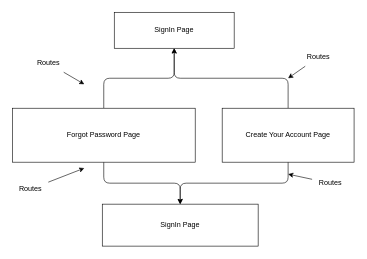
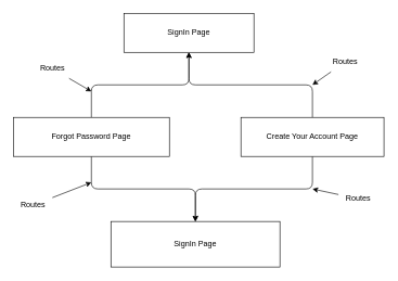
  <mxCell id="0" />
  <mxCell id="1" parent="0" />
  <mxCell id="2" value="SignIn Page" style="whiteSpace=wrap;html=1;" vertex="1" parent="1"><mxGeometry x="190" y="20" width="200" height="60" as="geometry" /></mxCell>
  <mxCell id="3" style="edgeStyle=orthogonalEdgeStyle;html=1;" edge="1" parent="1" source="5" target="2"><mxGeometry relative="1" as="geometry" /></mxCell>
  <mxCell id="4" style="edgeStyle=orthogonalEdgeStyle;html=1;" edge="1" parent="1" source="5" target="9"><mxGeometry relative="1" as="geometry" /></mxCell>
- <mxCell id="5" value="Forgot Password Page" style="whiteSpace=wrap;html=1;" vertex="1" parent="1"><mxGeometry x="20" y="180" width="305" height="90" as="geometry" /></mxCell>
+ <mxCell id="5" value="Forgot Password Page" style="whiteSpace=wrap;html=1;" vertex="1" parent="1"><mxGeometry x="20" y="180" width="240" height="60" as="geometry" /></mxCell>
  <mxCell id="6" style="edgeStyle=orthogonalEdgeStyle;html=1;" edge="1" parent="1" source="8" target="2"><mxGeometry relative="1" as="geometry" /></mxCell>
  <mxCell id="7" style="edgeStyle=orthogonalEdgeStyle;html=1;" edge="1" parent="1" source="8" target="9"><mxGeometry relative="1" as="geometry" /></mxCell>
- <mxCell id="8" value="Create Your Account Page" style="whiteSpace=wrap;html=1;" vertex="1" parent="1"><mxGeometry x="370" y="180" width="220" height="90" as="geometry" /></mxCell>
+ <mxCell id="8" value="Create Your Account Page" style="whiteSpace=wrap;html=1;" vertex="1" parent="1"><mxGeometry x="370" y="180" width="220" height="60" as="geometry" /></mxCell>
  <mxCell id="9" value="SignIn Page" style="whiteSpace=wrap;html=1;" vertex="1" parent="1"><mxGeometry x="170" y="340" width="260" height="70" as="geometry" /></mxCell>
  <mxCell id="10" style="edgeStyle=none;html=1;" edge="1" parent="1" source="11"><mxGeometry relative="1" as="geometry"><mxPoint x="480" y="130" as="targetPoint" /></mxGeometry></mxCell>
  <mxCell id="11" value="Routes" style="text;html=1;align=center;verticalAlign=middle;resizable=0;points=[];autosize=1;strokeColor=none;fillColor=none;" vertex="1" parent="1"><mxGeometry x="500" y="80" width="60" height="30" as="geometry" /></mxCell>
  <mxCell id="12" style="edgeStyle=none;html=1;" edge="1" parent="1" source="13"><mxGeometry relative="1" as="geometry"><mxPoint x="480" y="290" as="targetPoint" /></mxGeometry></mxCell>
  <mxCell id="13" value="Routes" style="text;html=1;align=center;verticalAlign=middle;resizable=0;points=[];autosize=1;strokeColor=none;fillColor=none;" vertex="1" parent="1"><mxGeometry x="520" y="290" width="60" height="30" as="geometry" /></mxCell>
  <mxCell id="14" style="edgeStyle=none;html=1;" edge="1" parent="1" source="15"><mxGeometry relative="1" as="geometry"><mxPoint x="140" y="140" as="targetPoint" /></mxGeometry></mxCell>
  <mxCell id="15" value="Routes" style="text;html=1;align=center;verticalAlign=middle;resizable=0;points=[];autosize=1;strokeColor=none;fillColor=none;" vertex="1" parent="1"><mxGeometry x="50" y="90" width="60" height="30" as="geometry" /></mxCell>
  <mxCell id="16" style="edgeStyle=none;html=1;" edge="1" parent="1" source="17"><mxGeometry relative="1" as="geometry"><mxPoint x="140" y="280" as="targetPoint" /></mxGeometry></mxCell>
  <mxCell id="17" value="Routes" style="text;html=1;align=center;verticalAlign=middle;resizable=0;points=[];autosize=1;strokeColor=none;fillColor=none;" vertex="1" parent="1"><mxGeometry x="20" y="300" width="60" height="30" as="geometry" /></mxCell>
